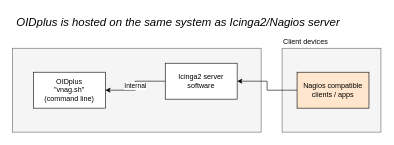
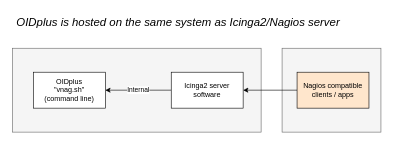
  <mxCell id="0" />
  <mxCell id="1" parent="0" />
  <mxCell id="2" value="" style="rounded=0;whiteSpace=wrap;html=1;fillColor=#f5f5f5;strokeColor=#666666;fontColor=#333333;" vertex="1" parent="1"><mxGeometry x="470" y="80" width="165" height="140" as="geometry" /></mxCell>
  <mxCell id="3" value="" style="rounded=0;whiteSpace=wrap;html=1;fillColor=#f5f5f5;strokeColor=#666666;fontColor=#333333;" vertex="1" parent="1"><mxGeometry x="20" y="80" width="415" height="140" as="geometry" /></mxCell>
  <mxCell id="4" value="&lt;div&gt;OIDplus&lt;/div&gt;&lt;div&gt;&quot;vnag.sh&quot;&lt;/div&gt;&lt;div&gt;(command line)&lt;br&gt;&lt;/div&gt;" style="rounded=0;whiteSpace=wrap;html=1;" vertex="1" parent="1"><mxGeometry x="55" y="120" width="120" height="60" as="geometry" /></mxCell>
  <mxCell id="5" value="Internal" style="edgeStyle=orthogonalEdgeStyle;rounded=0;orthogonalLoop=1;jettySize=auto;html=1;entryX=1;entryY=0.5;entryDx=0;entryDy=0;" edge="1" parent="1" source="6" target="4"><mxGeometry relative="1" as="geometry" /></mxCell>
- <mxCell id="6" value="Icinga2 server software" style="rounded=0;whiteSpace=wrap;html=1;" vertex="1" parent="1"><mxGeometry x="275" y="105" width="120" height="60" as="geometry" /></mxCell>
+ <mxCell id="6" value="Icinga2 server software" style="rounded=0;whiteSpace=wrap;html=1;" vertex="1" parent="1"><mxGeometry x="285" y="120" width="120" height="60" as="geometry" /></mxCell>
  <mxCell id="7" style="edgeStyle=orthogonalEdgeStyle;rounded=0;orthogonalLoop=1;jettySize=auto;html=1;entryX=1;entryY=0.5;entryDx=0;entryDy=0;" edge="1" parent="1" source="8" target="6"><mxGeometry relative="1" as="geometry" /></mxCell>
  <mxCell id="8" value="&lt;div&gt;Nagios compatible&lt;/div&gt;&lt;div&gt;clients / apps&lt;br&gt;&lt;/div&gt;" style="rounded=0;whiteSpace=wrap;html=1;fillColor=#ffe6cc;" vertex="1" parent="1"><mxGeometry x="495" y="120" width="120" height="60" as="geometry" /></mxCell>
- <mxCell id="9" value="Client devices" style="text;html=1;strokeColor=none;fillColor=none;align=left;verticalAlign=middle;whiteSpace=wrap;rounded=0;" vertex="1" parent="1"><mxGeometry x="470" y="60" width="160" height="20" as="geometry" /></mxCell>
  <mxCell id="10" value="&lt;font style=&quot;font-size: 19px&quot;&gt;OIDplus is hosted on the same system as Icinga2/Nagios server&lt;/font&gt;" style="text;html=1;strokeColor=none;fillColor=none;align=left;verticalAlign=middle;whiteSpace=wrap;rounded=0;fontSize=23;fontStyle=2" vertex="1" parent="1"><mxGeometry x="25" y="20" width="610" height="30" as="geometry" /></mxCell>
